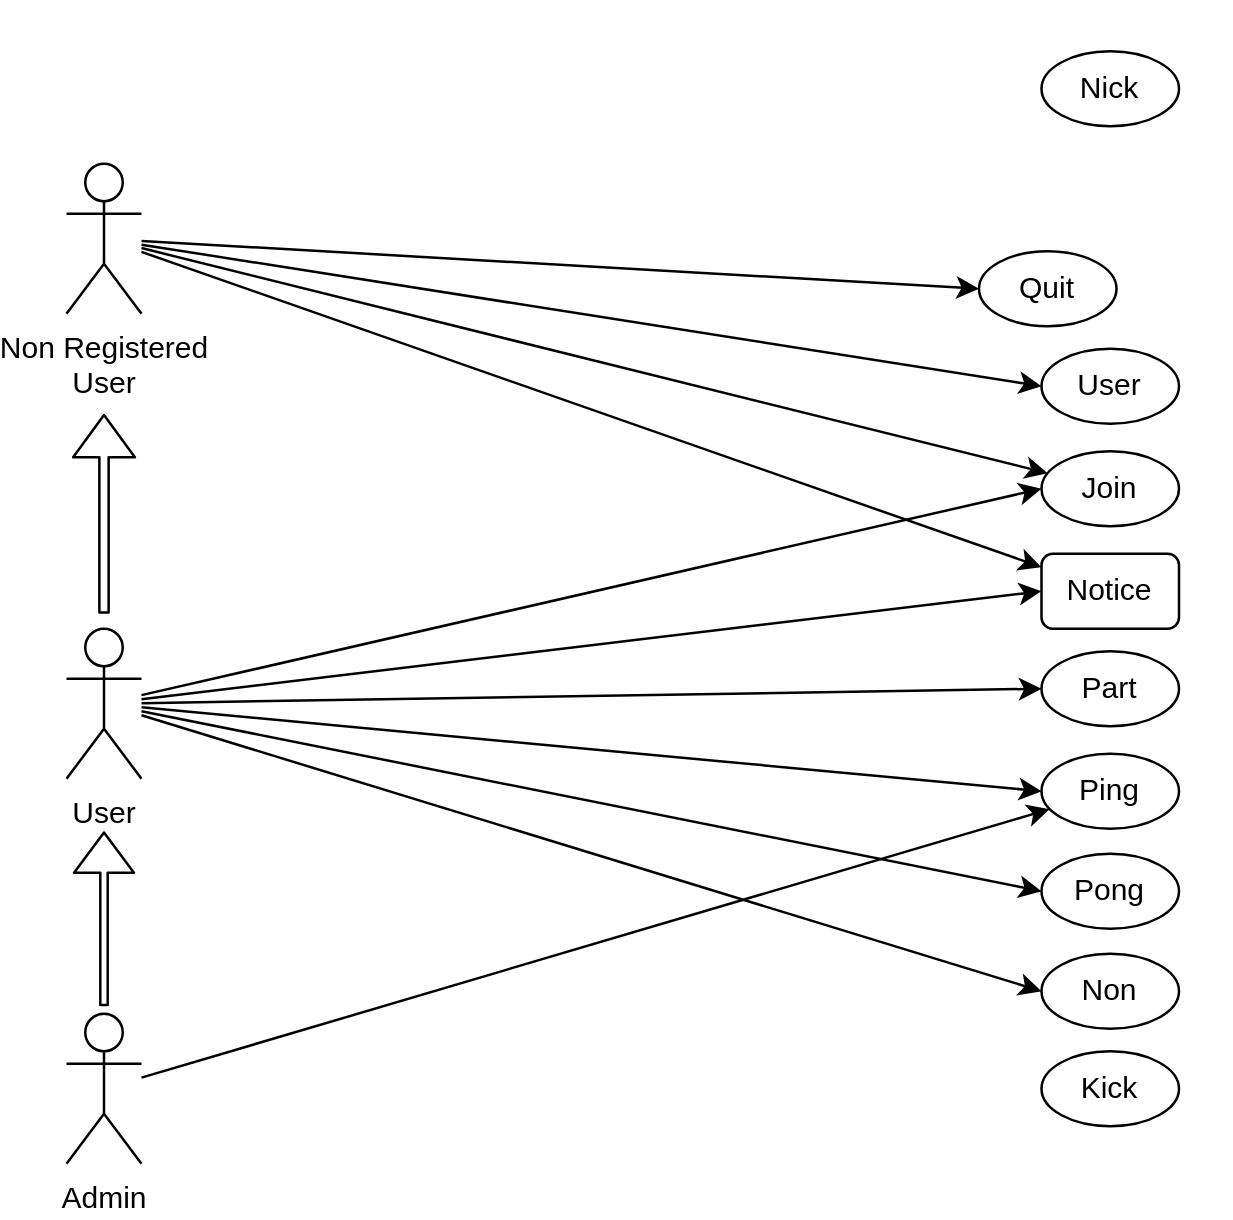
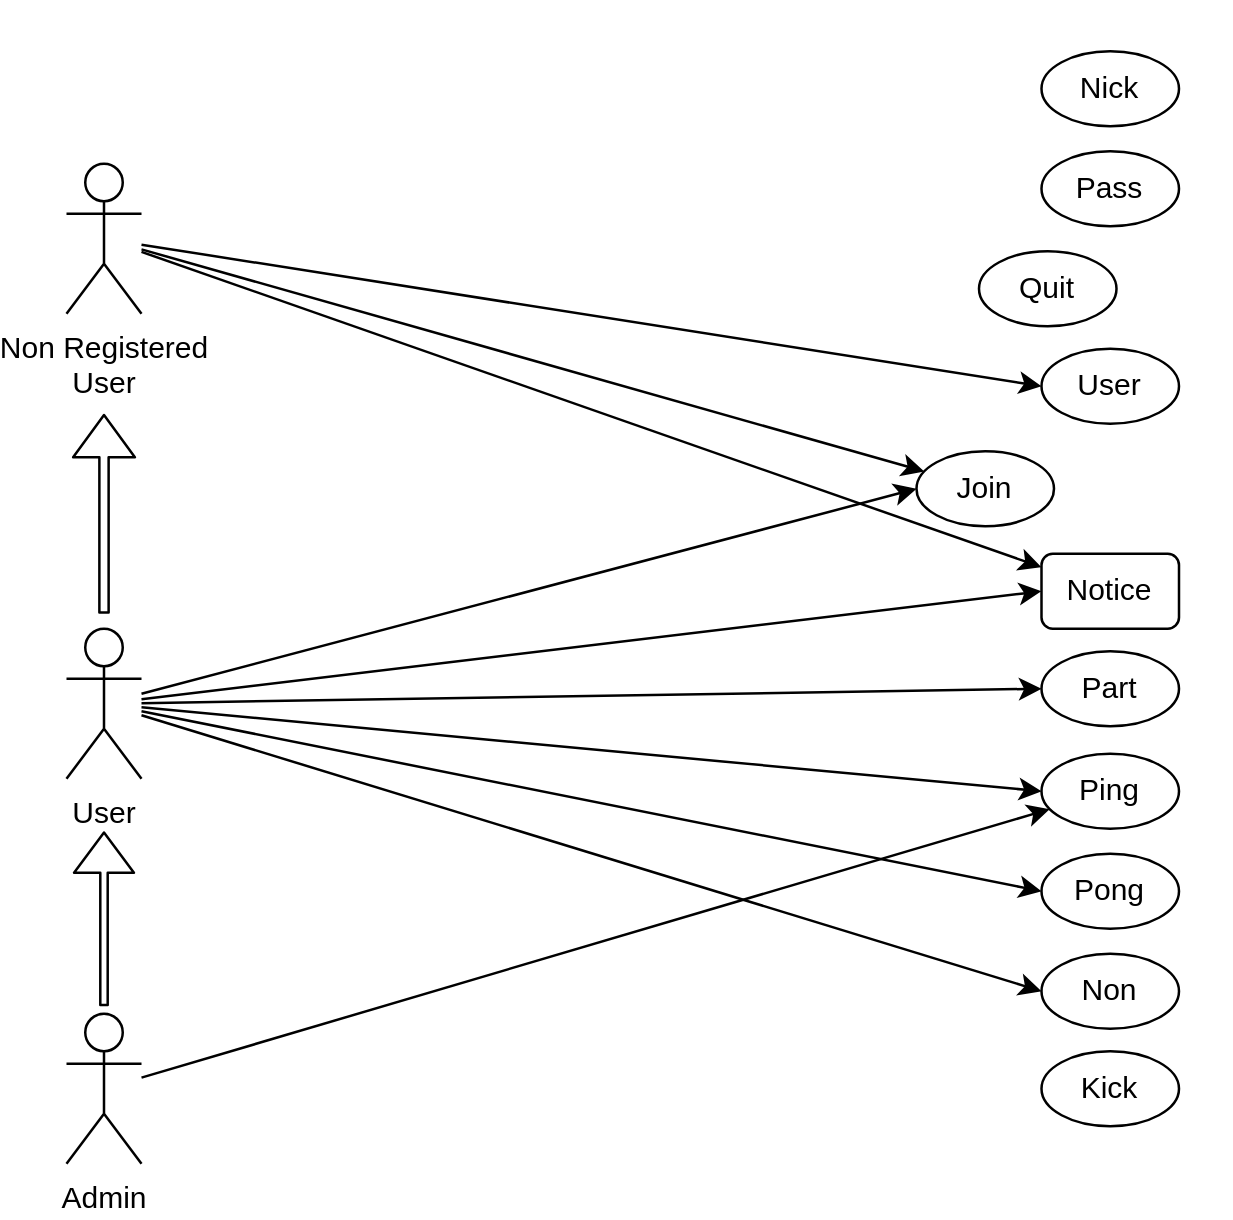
  <mxCell id="0" />
  <mxCell id="1" parent="0" />
  <mxCell id="2" style="edgeStyle=none;html=1;entryX=0;entryY=0.5;entryDx=0;entryDy=0;" parent="1" source="8" target="12" edge="1"><mxGeometry relative="1" as="geometry" /></mxCell>
  <mxCell id="3" style="edgeStyle=none;html=1;entryX=0;entryY=0.5;entryDx=0;entryDy=0;" parent="1" source="8" target="14" edge="1"><mxGeometry relative="1" as="geometry" /></mxCell>
  <mxCell id="4" style="edgeStyle=none;html=1;entryX=0;entryY=0.5;entryDx=0;entryDy=0;" parent="1" source="8" target="15" edge="1"><mxGeometry relative="1" as="geometry" /></mxCell>
  <mxCell id="5" style="edgeStyle=none;html=1;entryX=0;entryY=0.5;entryDx=0;entryDy=0;" parent="1" source="8" target="16" edge="1"><mxGeometry relative="1" as="geometry" /></mxCell>
  <mxCell id="6" style="edgeStyle=none;html=1;entryX=0;entryY=0.5;entryDx=0;entryDy=0;" parent="1" source="8" target="9" edge="1"><mxGeometry relative="1" as="geometry" /></mxCell>
  <mxCell id="7" style="edgeStyle=none;html=1;entryX=0;entryY=0.5;entryDx=0;entryDy=0;" parent="1" source="8" target="26" edge="1"><mxGeometry relative="1" as="geometry" /></mxCell>
  <mxCell id="8" value="User" style="shape=umlActor;verticalLabelPosition=bottom;verticalAlign=top;html=1;outlineConnect=0;fillColor=default;fontColor=default;strokeColor=default;" parent="1" vertex="1"><mxGeometry x="20" y="251" width="30" height="60" as="geometry" /></mxCell>
- <mxCell id="9" value="Join" style="ellipse;whiteSpace=wrap;html=1;fillColor=default;fontColor=default;strokeColor=default;" parent="1" vertex="1"><mxGeometry x="410" y="180" width="55" height="30" as="geometry" /></mxCell>
+ <mxCell id="9" value="Join" style="ellipse;whiteSpace=wrap;html=1;fillColor=default;fontColor=default;strokeColor=default;" parent="1" vertex="1"><mxGeometry x="360" y="180" width="55" height="30" as="geometry" /></mxCell>
  <mxCell id="10" value="Kick" style="ellipse;whiteSpace=wrap;html=1;fillColor=default;fontColor=default;strokeColor=default;" parent="1" vertex="1"><mxGeometry x="410" y="420" width="55" height="30" as="geometry" /></mxCell>
  <mxCell id="11" value="Nick" style="ellipse;whiteSpace=wrap;html=1;fillColor=default;fontColor=default;strokeColor=default;" parent="1" vertex="1"><mxGeometry x="410" y="20" width="55" height="30" as="geometry" /></mxCell>
  <mxCell id="12" value="Notice" style="whiteSpace=wrap;html=1;fillColor=default;fontColor=default;strokeColor=default;rounded=1;" parent="1" vertex="1"><mxGeometry x="410" y="221" width="55" height="30" as="geometry" /></mxCell>
+ <mxCell id="13" value="Pass" style="ellipse;whiteSpace=wrap;html=1;fillColor=default;fontColor=default;strokeColor=default;" parent="1" vertex="1"><mxGeometry x="410" y="60" width="55" height="30" as="geometry" /></mxCell>
  <mxCell id="14" value="Ping" style="ellipse;whiteSpace=wrap;html=1;fillColor=default;fontColor=default;strokeColor=default;" parent="1" vertex="1"><mxGeometry x="410" y="301" width="55" height="30" as="geometry" /></mxCell>
  <mxCell id="15" value="Pong" style="ellipse;whiteSpace=wrap;html=1;fillColor=default;fontColor=default;strokeColor=default;" parent="1" vertex="1"><mxGeometry x="410" y="341" width="55" height="30" as="geometry" /></mxCell>
  <mxCell id="16" value="Non" style="ellipse;whiteSpace=wrap;html=1;fillColor=default;fontColor=default;strokeColor=default;" parent="1" vertex="1"><mxGeometry x="410" y="381" width="55" height="30" as="geometry" /></mxCell>
  <mxCell id="17" value="Quit" style="ellipse;whiteSpace=wrap;html=1;fillColor=default;fontColor=default;strokeColor=default;" parent="1" vertex="1"><mxGeometry x="385" y="100" width="55" height="30" as="geometry" /></mxCell>
  <mxCell id="18" style="edgeStyle=none;html=1;" parent="1" source="22" target="12" edge="1"><mxGeometry relative="1" as="geometry" /></mxCell>
  <mxCell id="19" style="edgeStyle=none;html=1;" parent="1" source="22" target="9" edge="1"><mxGeometry relative="1" as="geometry" /></mxCell>
- <mxCell id="20" style="edgeStyle=none;html=1;entryX=0;entryY=0.5;entryDx=0;entryDy=0;" parent="1" source="22" target="17" edge="1"><mxGeometry relative="1" as="geometry" /></mxCell>
  <mxCell id="21" style="edgeStyle=none;html=1;entryX=0;entryY=0.5;entryDx=0;entryDy=0;" parent="1" source="22" target="25" edge="1"><mxGeometry relative="1" as="geometry" /></mxCell>
  <mxCell id="22" value="Non Registered&lt;br&gt;User" style="shape=umlActor;verticalLabelPosition=bottom;verticalAlign=top;html=1;outlineConnect=0;" parent="1" vertex="1"><mxGeometry x="20" y="65" width="30" height="60" as="geometry" /></mxCell>
  <mxCell id="23" style="edgeStyle=none;html=1;" parent="1" source="24" target="14" edge="1"><mxGeometry relative="1" as="geometry" /></mxCell>
  <mxCell id="24" value="Admin" style="shape=umlActor;verticalLabelPosition=bottom;verticalAlign=top;html=1;outlineConnect=0;fillColor=default;fontColor=default;strokeColor=default;" parent="1" vertex="1"><mxGeometry x="20" y="405" width="30" height="60" as="geometry" /></mxCell>
  <mxCell id="25" value="User" style="ellipse;whiteSpace=wrap;html=1;fillColor=default;fontColor=default;strokeColor=default;" parent="1" vertex="1"><mxGeometry x="410" y="139" width="55" height="30" as="geometry" /></mxCell>
  <mxCell id="26" value="Part" style="ellipse;whiteSpace=wrap;html=1;fillColor=default;fontColor=default;strokeColor=default;" parent="1" vertex="1"><mxGeometry x="410" y="260" width="55" height="30" as="geometry" /></mxCell>
  <mxCell id="27" value="" style="shape=flexArrow;endArrow=classic;html=1;width=3.704;endSize=5.307;" parent="1" edge="1"><mxGeometry width="50" height="50" relative="1" as="geometry"><mxPoint x="35" y="245" as="sourcePoint" /><mxPoint x="35" y="165" as="targetPoint" /></mxGeometry></mxCell>
  <mxCell id="28" value="" style="shape=flexArrow;endArrow=classic;html=1;width=2.963;endSize=5.041;" parent="1" edge="1"><mxGeometry width="50" height="50" relative="1" as="geometry"><mxPoint x="35" y="402" as="sourcePoint" /><mxPoint x="35" y="332" as="targetPoint" /></mxGeometry></mxCell>
